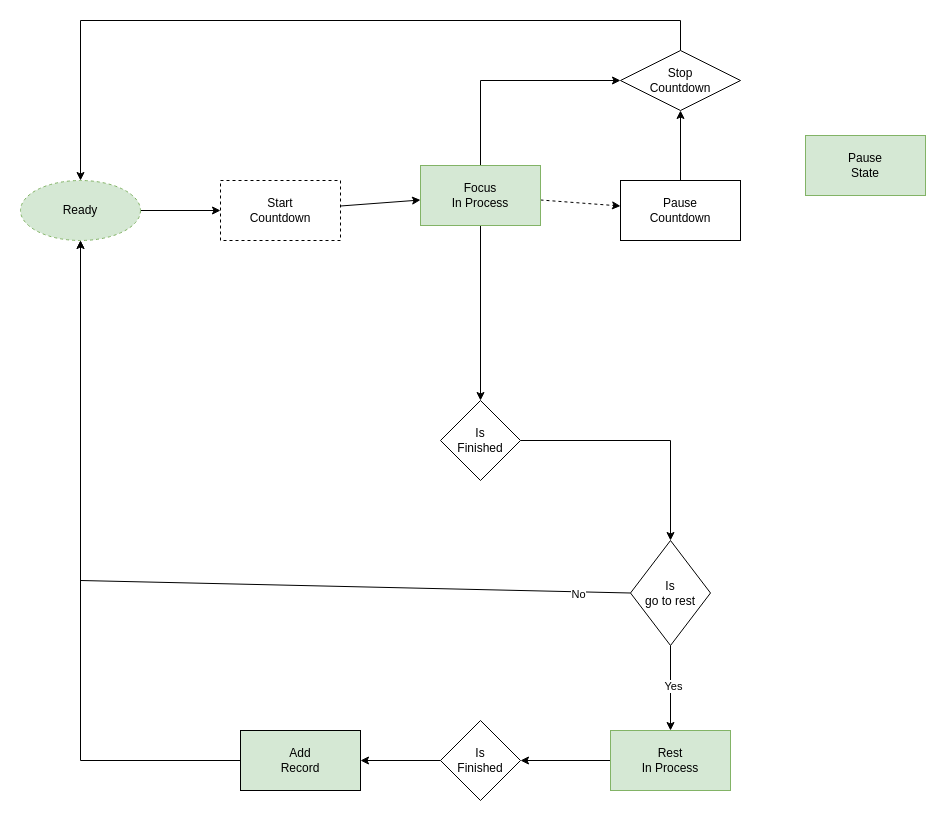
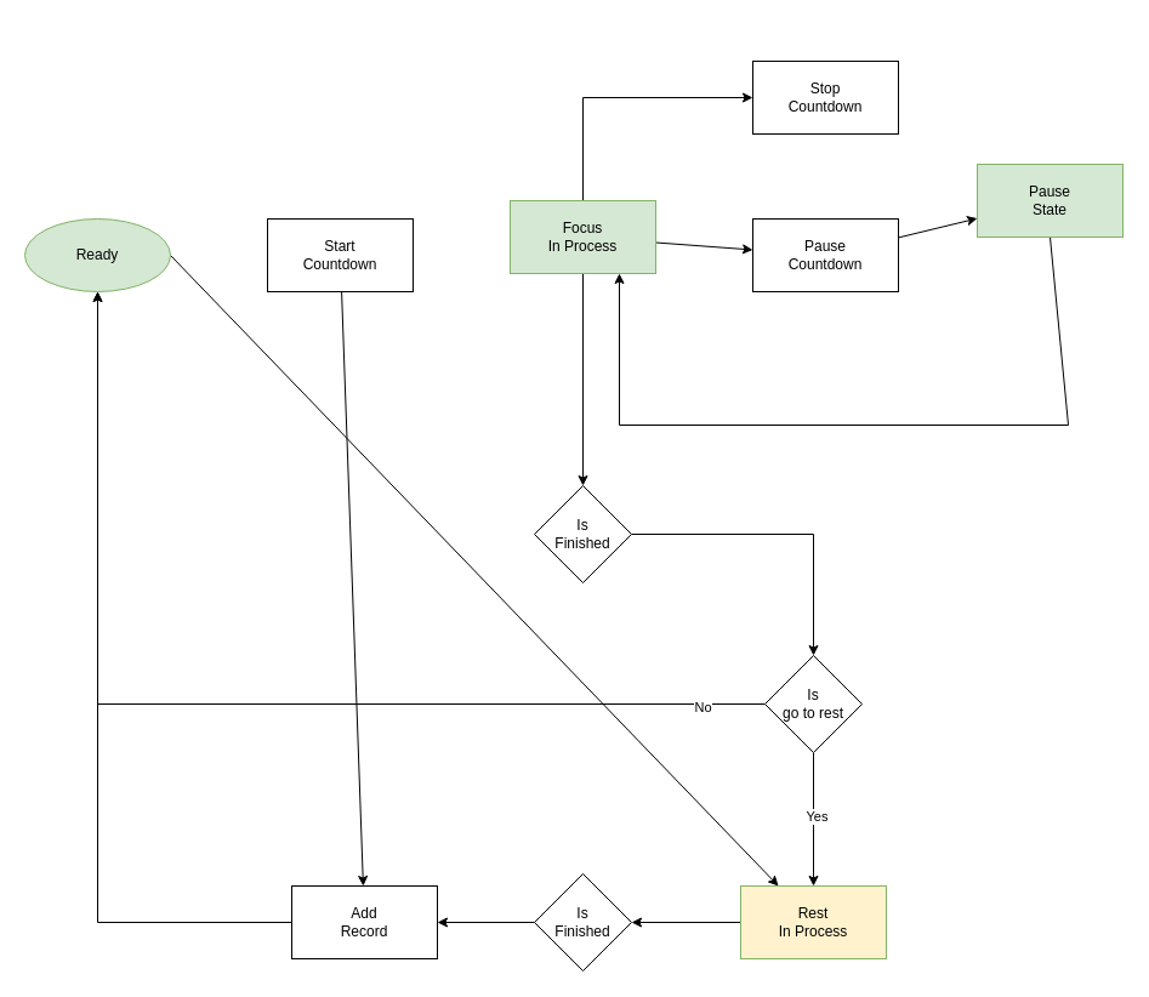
  <mxCell id="0" />
  <mxCell id="1" parent="0" />
- <mxCell id="2" value="" style="edgeStyle=none;html=1;exitX=1;exitY=0.5;exitDx=0;exitDy=0;" edge="1" parent="1" source="16" target="4"><mxGeometry relative="1" as="geometry"><mxPoint x="140" y="210" as="sourcePoint" /></mxGeometry></mxCell>
- <mxCell id="3" value="" style="edgeStyle=none;html=1;" edge="1" parent="1" source="4" target="9"><mxGeometry relative="1" as="geometry" /></mxCell>
- <mxCell id="4" value="Start &lt;br&gt;Countdown" style="whiteSpace=wrap;html=1;dashed=1;" vertex="1" parent="1"><mxGeometry x="220" y="180" width="120" height="60" as="geometry" /></mxCell>
- <mxCell id="5" value="" style="edgeStyle=none;html=1;dashed=1;" edge="1" parent="1" source="9" target="11"><mxGeometry relative="1" as="geometry" /></mxCell>
+ <mxCell id="2" value="" style="edgeStyle=none;html=1;exitX=1;exitY=0.5;exitDx=0;exitDy=0;" edge="1" parent="1" source="16" target="21"><mxGeometry relative="1" as="geometry"><mxPoint x="140" y="210" as="sourcePoint" /></mxGeometry></mxCell>
+ <mxCell id="3" value="" style="edgeStyle=none;html=1;" edge="1" parent="1" source="4" target="19"><mxGeometry relative="1" as="geometry" /></mxCell>
+ <mxCell id="4" value="Start &lt;br&gt;Countdown" style="whiteSpace=wrap;html=1;" vertex="1" parent="1"><mxGeometry x="220" y="180" width="120" height="60" as="geometry" /></mxCell>
+ <mxCell id="5" value="" style="edgeStyle=none;html=1;" edge="1" parent="1" source="9" target="11"><mxGeometry relative="1" as="geometry" /></mxCell>
  <mxCell id="6" style="edgeStyle=none;html=1;entryX=0;entryY=0.5;entryDx=0;entryDy=0;strokeColor=none;" edge="1" parent="1" source="9" target="13"><mxGeometry relative="1" as="geometry" /></mxCell>
  <mxCell id="7" style="edgeStyle=none;rounded=0;html=1;exitX=0.5;exitY=0;exitDx=0;exitDy=0;entryX=0;entryY=0.5;entryDx=0;entryDy=0;sketch=0;strokeColor=default;" edge="1" parent="1" source="9" target="13"><mxGeometry relative="1" as="geometry"><Array as="points"><mxPoint x="480" y="80" /></Array></mxGeometry></mxCell>
  <mxCell id="8" value="" style="edgeStyle=none;rounded=0;sketch=0;html=1;strokeColor=default;" edge="1" parent="1" source="9" target="18"><mxGeometry relative="1" as="geometry" /></mxCell>
  <mxCell id="9" value="Focus&lt;br&gt;In Process" style="whiteSpace=wrap;html=1;fillColor=#d5e8d4;strokeColor=#82b366;" vertex="1" parent="1"><mxGeometry x="420" y="165" width="120" height="60" as="geometry" /></mxCell>
- <mxCell id="10" value="" style="edgeStyle=none;rounded=0;sketch=0;html=1;strokeColor=default;" edge="1" parent="1" source="11" target="13"><mxGeometry relative="1" as="geometry" /></mxCell>
+ <mxCell id="10" value="" style="edgeStyle=none;rounded=0;sketch=0;html=1;strokeColor=default;" edge="1" parent="1" source="11" target="15"><mxGeometry relative="1" as="geometry" /></mxCell>
  <mxCell id="11" value="Pause&lt;br&gt;Countdown" style="whiteSpace=wrap;html=1;" vertex="1" parent="1"><mxGeometry x="620" y="180" width="120" height="60" as="geometry" /></mxCell>
- <mxCell id="12" style="edgeStyle=none;rounded=0;sketch=0;html=1;exitX=0.5;exitY=0;exitDx=0;exitDy=0;entryX=0.5;entryY=0;entryDx=0;entryDy=0;strokeColor=default;" edge="1" parent="1" source="13" target="16"><mxGeometry relative="1" as="geometry"><mxPoint x="80" y="180" as="targetPoint" /><Array as="points"><mxPoint x="680" y="20" /><mxPoint x="80" y="20" /></Array></mxGeometry></mxCell>
- <mxCell id="13" value="Stop&lt;br&gt;Countdown" style="rhombus;whiteSpace=wrap;html=1;" vertex="1" parent="1"><mxGeometry x="620" y="50" width="120" height="60" as="geometry" /></mxCell>
+ <mxCell id="13" value="Stop&lt;br&gt;Countdown" style="whiteSpace=wrap;html=1;" vertex="1" parent="1"><mxGeometry x="620" y="50" width="120" height="60" as="geometry" /></mxCell>
+ <mxCell id="14" style="edgeStyle=none;rounded=0;sketch=0;html=1;exitX=0.5;exitY=1;exitDx=0;exitDy=0;entryX=0.75;entryY=1;entryDx=0;entryDy=0;strokeColor=default;" edge="1" parent="1" source="15" target="9"><mxGeometry relative="1" as="geometry"><Array as="points"><mxPoint x="880" y="350" /><mxPoint x="510" y="350" /></Array></mxGeometry></mxCell>
  <mxCell id="15" value="Pause&lt;br&gt;State" style="whiteSpace=wrap;html=1;fillColor=#d5e8d4;strokeColor=#82b366;" vertex="1" parent="1"><mxGeometry x="805" y="135" width="120" height="60" as="geometry" /></mxCell>
- <mxCell id="16" value="Ready" style="ellipse;whiteSpace=wrap;html=1;rounded=0;glass=0;fillColor=#d5e8d4;strokeColor=#82b366;dashed=1;" vertex="1" parent="1"><mxGeometry x="20" y="180" width="120" height="60" as="geometry" /></mxCell>
+ <mxCell id="16" value="Ready" style="ellipse;whiteSpace=wrap;html=1;rounded=0;glass=0;fillColor=#d5e8d4;strokeColor=#82b366;" vertex="1" parent="1"><mxGeometry x="20" y="180" width="120" height="60" as="geometry" /></mxCell>
  <mxCell id="17" style="edgeStyle=none;rounded=0;sketch=0;html=1;exitX=1;exitY=0.5;exitDx=0;exitDy=0;entryX=0.5;entryY=0;entryDx=0;entryDy=0;strokeColor=default;" edge="1" parent="1" source="18" target="26"><mxGeometry relative="1" as="geometry"><Array as="points"><mxPoint x="670" y="440" /></Array></mxGeometry></mxCell>
  <mxCell id="18" value="Is&lt;br&gt;Finished" style="rhombus;whiteSpace=wrap;html=1;" vertex="1" parent="1"><mxGeometry x="440" y="400" width="80" height="80" as="geometry" /></mxCell>
- <mxCell id="19" value="Add&lt;br&gt;Record" style="whiteSpace=wrap;html=1;fillColor=#d5e8d4;" vertex="1" parent="1"><mxGeometry x="240" y="730" width="120" height="60" as="geometry" /></mxCell>
+ <mxCell id="19" value="Add&lt;br&gt;Record" style="whiteSpace=wrap;html=1;" vertex="1" parent="1"><mxGeometry x="240" y="730" width="120" height="60" as="geometry" /></mxCell>
  <mxCell id="20" style="edgeStyle=none;rounded=0;sketch=0;html=1;exitX=0;exitY=0.5;exitDx=0;exitDy=0;entryX=1;entryY=0.5;entryDx=0;entryDy=0;strokeColor=default;" edge="1" parent="1" source="21" target="29"><mxGeometry relative="1" as="geometry" /></mxCell>
- <mxCell id="21" value="Rest&lt;br&gt;In Process" style="whiteSpace=wrap;html=1;fillColor=#d5e8d4;strokeColor=#82b366;" vertex="1" parent="1"><mxGeometry x="610" y="730" width="120" height="60" as="geometry" /></mxCell>
+ <mxCell id="21" value="Rest&lt;br&gt;In Process" style="whiteSpace=wrap;html=1;fillColor=#fff2cc;strokeColor=#82b366;" vertex="1" parent="1"><mxGeometry x="610" y="730" width="120" height="60" as="geometry" /></mxCell>
  <mxCell id="22" style="edgeStyle=none;rounded=0;sketch=0;html=1;exitX=0.5;exitY=1;exitDx=0;exitDy=0;entryX=0.5;entryY=0;entryDx=0;entryDy=0;strokeColor=default;" edge="1" parent="1" source="26" target="21"><mxGeometry relative="1" as="geometry" /></mxCell>
  <mxCell id="23" value="Yes" style="edgeLabel;html=1;align=center;verticalAlign=middle;resizable=0;points=[];" vertex="1" connectable="0" parent="22"><mxGeometry x="-0.061" y="2" relative="1" as="geometry"><mxPoint as="offset" /></mxGeometry></mxCell>
  <mxCell id="24" style="edgeStyle=none;rounded=0;sketch=0;html=1;exitX=0;exitY=0.5;exitDx=0;exitDy=0;entryX=0.5;entryY=1;entryDx=0;entryDy=0;strokeColor=default;" edge="1" parent="1" source="26" target="16"><mxGeometry relative="1" as="geometry"><Array as="points"><mxPoint x="80" y="580" /></Array></mxGeometry></mxCell>
  <mxCell id="25" value="No" style="edgeLabel;html=1;align=center;verticalAlign=middle;resizable=0;points=[];" vertex="1" connectable="0" parent="24"><mxGeometry x="-0.884" y="2" relative="1" as="geometry"><mxPoint as="offset" /></mxGeometry></mxCell>
- <mxCell id="26" value="Is&lt;br&gt;go to rest" style="rhombus;whiteSpace=wrap;html=1;" vertex="1" parent="1"><mxGeometry x="630" y="540" width="80" height="105" as="geometry" /></mxCell>
- <mxCell id="27" style="edgeStyle=none;rounded=0;sketch=0;html=1;exitX=0;exitY=0.5;exitDx=0;exitDy=0;strokeColor=default;entryX=0.5;entryY=1;entryDx=0;entryDy=0;endArrow=open;" edge="1" parent="1" source="19" target="16"><mxGeometry relative="1" as="geometry"><mxPoint x="80" y="760.333" as="targetPoint" /><Array as="points"><mxPoint x="80" y="760" /></Array></mxGeometry></mxCell>
+ <mxCell id="26" value="Is&lt;br&gt;go to rest" style="rhombus;whiteSpace=wrap;html=1;" vertex="1" parent="1"><mxGeometry x="630" y="540" width="80" height="80" as="geometry" /></mxCell>
+ <mxCell id="27" style="edgeStyle=none;rounded=0;sketch=0;html=1;exitX=0;exitY=0.5;exitDx=0;exitDy=0;strokeColor=default;entryX=0.5;entryY=1;entryDx=0;entryDy=0;" edge="1" parent="1" source="19" target="16"><mxGeometry relative="1" as="geometry"><mxPoint x="80" y="760.333" as="targetPoint" /><Array as="points"><mxPoint x="80" y="760" /></Array></mxGeometry></mxCell>
  <mxCell id="28" style="edgeStyle=none;rounded=0;sketch=0;html=1;exitX=0;exitY=0.5;exitDx=0;exitDy=0;entryX=1;entryY=0.5;entryDx=0;entryDy=0;strokeColor=default;" edge="1" parent="1" source="29" target="19"><mxGeometry relative="1" as="geometry" /></mxCell>
  <mxCell id="29" value="Is&lt;br&gt;Finished" style="rhombus;whiteSpace=wrap;html=1;" vertex="1" parent="1"><mxGeometry x="440" y="720" width="80" height="80" as="geometry" /></mxCell>
